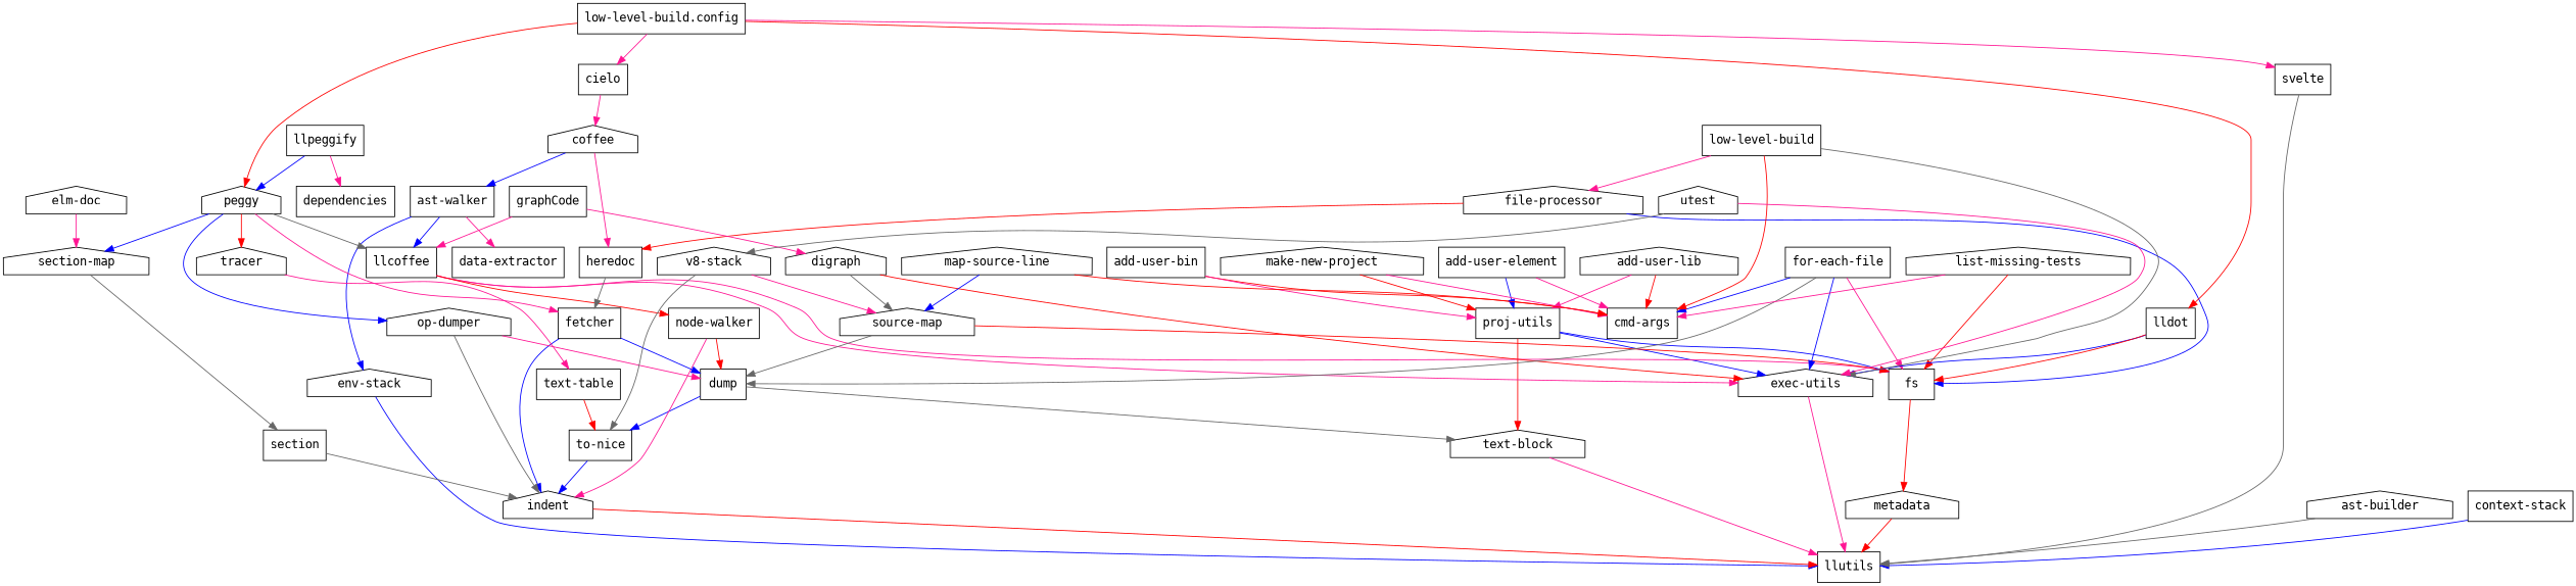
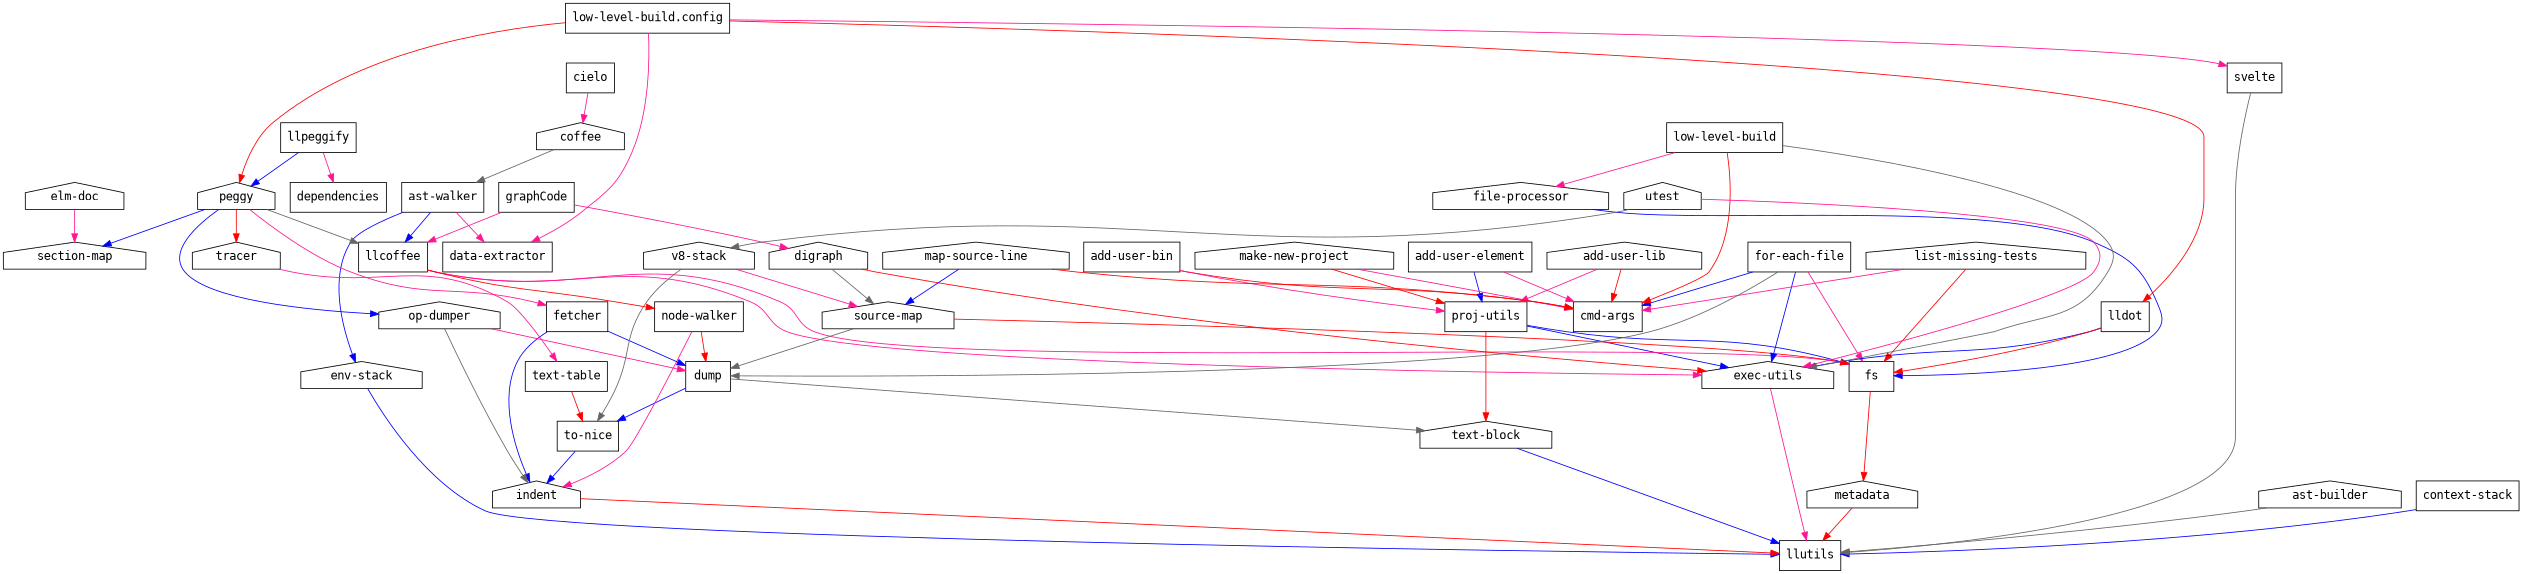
  digraph {
    fontname="DejaVu Sans Mono"
    node [fontname="DejaVu Sans Mono" shape=box]
    edge [color=deeppink fontname="DejaVu Sans Mono"]
    "add-user-bin"
    "cmd-args"
    "proj-utils"
    "exec-utils" [shape=house]
    fs
    "text-block" [shape=house]
    llutils
    metadata [shape=house]
    dump
    "to-nice"
    "add-user-element"
    "add-user-lib" [shape=house]
    "ast-builder" [shape=house]
    "ast-walker"
    "data-extractor"
    "env-stack" [shape=house]
    llcoffee
    "node-walker"
    indent [shape=house]
    coffee [shape=house]
    cielo
-   heredoc
    fetcher
    "context-stack"
    "digraph" [shape=house]
    "source-map" [shape=house]
    "elm-doc" [shape=house]
    "section-map" [shape=house]
-   section
    "file-processor" [shape=house]
    "for-each-file"
    graphCode
    "list-missing-tests" [shape=house]
    lldot
    llpeggify
    dependencies
    peggy [shape=house]
    "op-dumper" [shape=house]
    tracer [shape=house]
    "text-table"
    "low-level-build"
    "low-level-build.config"
    svelte
    "make-new-project" [shape=house]
    "map-source-line" [shape=house]
    utest [shape=house]
    "v8-stack" [shape=house]
    "add-user-bin" -> "cmd-args" [color=red]
    "add-user-bin" -> "proj-utils"
    "proj-utils" -> "exec-utils" [color=blue]
    "proj-utils" -> fs [color=blue]
    "proj-utils" -> "text-block" [color=red]
    "exec-utils" -> llutils
    fs -> metadata [color=red]
-   "text-block" -> llutils
+   "text-block" -> llutils [color=blue]
    metadata -> llutils [color=red]
    dump -> "text-block" [color=gray40]
    dump -> "to-nice" [color=blue]
    "to-nice" -> indent [color=blue]
    "add-user-element" -> "cmd-args"
    "add-user-element" -> "proj-utils" [color=blue]
    "add-user-lib" -> "cmd-args" [color=red]
    "add-user-lib" -> "proj-utils"
    "ast-builder" -> llutils [color=gray40]
    "ast-walker" -> "data-extractor"
    "ast-walker" -> "env-stack" [color=blue]
    "ast-walker" -> llcoffee [color=blue]
    "env-stack" -> llutils [color=blue]
    llcoffee -> "exec-utils"
    llcoffee -> fs
    llcoffee -> "node-walker" [color=red]
    "node-walker" -> dump [color=red]
    "node-walker" -> indent
    indent -> llutils [color=red]
-   coffee -> "ast-walker" [color=blue]
-   coffee -> heredoc
+   coffee -> "ast-walker" [color=gray40]
    cielo -> coffee
-   heredoc -> fetcher [color=gray40]
    fetcher -> dump [color=blue]
    fetcher -> indent [color=blue]
    "context-stack" -> llutils [color=blue]
    "digraph" -> "exec-utils" [color=red]
    "digraph" -> "source-map" [color=gray40]
    "source-map" -> fs [color=red]
    "source-map" -> dump [color=gray40]
    "elm-doc" -> "section-map"
-   "section-map" -> section [color=gray40]
-   section -> indent [color=gray40]
    "file-processor" -> fs [color=blue]
-   "file-processor" -> heredoc [color=red]
    "for-each-file" -> "cmd-args" [color=blue]
    "for-each-file" -> "exec-utils" [color=blue]
    "for-each-file" -> fs
    "for-each-file" -> dump [color=gray40]
    graphCode -> llcoffee
    graphCode -> "digraph"
    "list-missing-tests" -> "cmd-args"
    "list-missing-tests" -> fs [color=red]
    lldot -> "exec-utils" [color=blue]
    lldot -> fs [color=red]
    llpeggify -> dependencies
    llpeggify -> peggy [color=blue]
    peggy -> llcoffee [color=gray40]
    peggy -> fetcher
    peggy -> "section-map" [color=blue]
    peggy -> "op-dumper" [color=blue]
    peggy -> tracer [color=red]
    "op-dumper" -> dump
    "op-dumper" -> indent [color=gray40]
    tracer -> "text-table"
    "text-table" -> "to-nice" [color=red]
    "low-level-build" -> "cmd-args" [color=red]
    "low-level-build" -> "exec-utils" [color=gray40]
    "low-level-build" -> "file-processor"
-   "low-level-build.config" -> cielo
+   "low-level-build.config" -> "data-extractor"
    "low-level-build.config" -> lldot [color=red]
    "low-level-build.config" -> peggy [color=red]
    "low-level-build.config" -> svelte
    svelte -> llutils [color=gray40]
    "make-new-project" -> "cmd-args"
    "make-new-project" -> "proj-utils" [color=red]
    "map-source-line" -> "cmd-args" [color=red]
    "map-source-line" -> "source-map" [color=blue]
    utest -> "exec-utils"
    utest -> "v8-stack" [color=gray40]
    "v8-stack" -> "to-nice" [color=gray40]
    "v8-stack" -> "source-map"
  }
